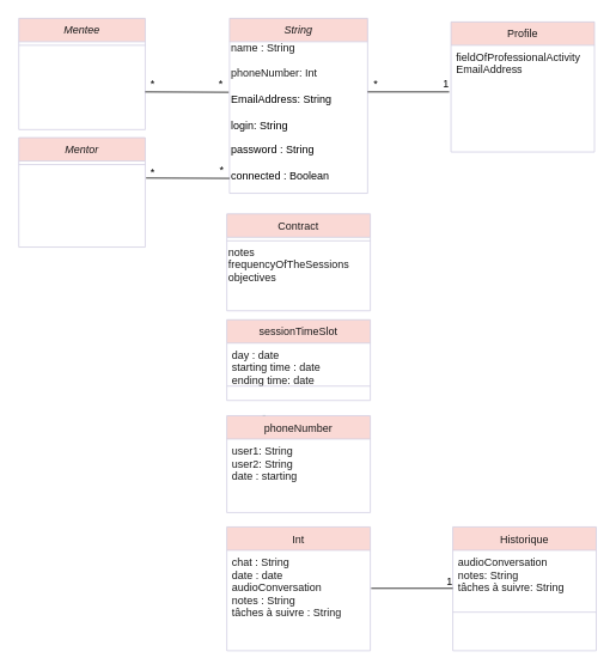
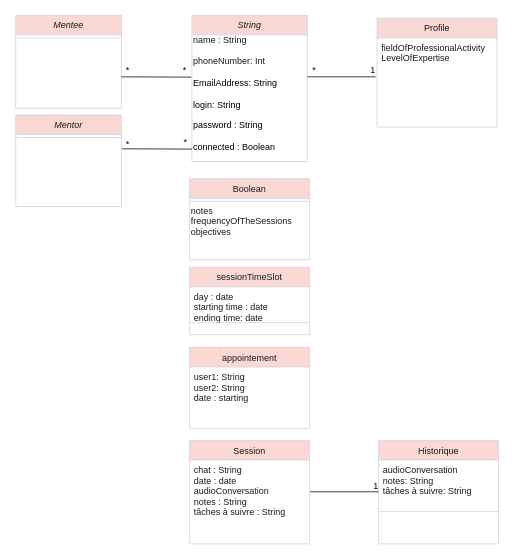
  <mxCell id="0" />
  <mxCell id="1" parent="0" />
  <mxCell id="2" value="String" style="swimlane;fontStyle=2;align=center;verticalAlign=top;childLayout=stackLayout;horizontal=1;startSize=26;horizontalStack=0;resizeParent=1;resizeLast=0;collapsible=1;marginBottom=0;rounded=0;shadow=0;strokeWidth=1;fillColor=#FAD9D5;strokeColor=#D0CEE2;fontColor=#1A1A1A;perimeterSpacing=1;" parent="1" vertex="1"><mxGeometry x="255" y="20" width="154" height="195" as="geometry"><mxRectangle x="230" y="140" width="160" height="26" as="alternateBounds" /></mxGeometry></mxCell>
  <mxCell id="3" value="&lt;span style=&quot;color: rgb(26 , 26 , 26)&quot;&gt;name : String&lt;br&gt;&lt;br&gt;&lt;/span&gt;&lt;span style=&quot;color: rgb(26 , 26 , 26)&quot;&gt;phoneNumber: Int&lt;br&gt;&lt;br&gt;&lt;/span&gt;EmailAddress: String&lt;div style=&quot;padding: 0px ; margin: 0px&quot;&gt;&lt;span&gt;&lt;br&gt;&lt;/span&gt;&lt;/div&gt;&lt;div style=&quot;padding: 0px ; margin: 0px&quot;&gt;&lt;span&gt;login: String&lt;/span&gt;&lt;br&gt;&lt;/div&gt;&lt;p style=&quot;line-height: 140%&quot;&gt;&lt;font style=&quot;font-size: 12px&quot;&gt;password : String&lt;/font&gt;&lt;/p&gt;&lt;p style=&quot;line-height: 140%&quot;&gt;&lt;font style=&quot;font-size: 12px&quot;&gt;connected : Boolean&lt;/font&gt;&lt;/p&gt;&lt;p&gt;&lt;/p&gt;" style="text;html=1;align=left;verticalAlign=middle;resizable=0;points=[];autosize=1;" parent="2" vertex="1"><mxGeometry y="26" width="154" height="169" as="geometry" /></mxCell>
- <mxCell id="4" value="Int" style="swimlane;fontStyle=0;align=center;verticalAlign=top;childLayout=stackLayout;horizontal=1;startSize=26;horizontalStack=0;resizeParent=1;resizeLast=0;collapsible=1;marginBottom=0;rounded=0;shadow=0;strokeWidth=1;fillColor=#FAD9D5;strokeColor=#D0CEE2;fontColor=#1A1A1A;" parent="1" vertex="1"><mxGeometry x="252" y="587" width="160" height="138" as="geometry"><mxRectangle x="130" y="380" width="160" height="26" as="alternateBounds" /></mxGeometry></mxCell>
+ <mxCell id="4" value="Session" style="swimlane;fontStyle=0;align=center;verticalAlign=top;childLayout=stackLayout;horizontal=1;startSize=26;horizontalStack=0;resizeParent=1;resizeLast=0;collapsible=1;marginBottom=0;rounded=0;shadow=0;strokeWidth=1;fillColor=#FAD9D5;strokeColor=#D0CEE2;fontColor=#1A1A1A;" parent="1" vertex="1"><mxGeometry x="252" y="587" width="160" height="138" as="geometry"><mxRectangle x="130" y="380" width="160" height="26" as="alternateBounds" /></mxGeometry></mxCell>
  <mxCell id="5" value="chat : String&#10;date : date&#10;audioConversation &#10;notes : String&#10;tâches à suivre : String" style="text;align=left;verticalAlign=top;spacingLeft=4;spacingRight=4;overflow=hidden;rotatable=0;points=[[0,0.5],[1,0.5]];portConstraint=eastwest;rounded=0;shadow=0;html=0;fontColor=#1A1A1A;" parent="4" vertex="1"><mxGeometry y="26" width="160" height="103" as="geometry" /></mxCell>
  <mxCell id="6" style="edgeStyle=orthogonalEdgeStyle;curved=0;rounded=1;sketch=0;orthogonalLoop=1;jettySize=auto;html=1;exitX=1;exitY=0.5;exitDx=0;exitDy=0;dashed=1;strokeColor=#09555B;fontColor=#1A1A1A;entryX=1;entryY=0.5;entryDx=0;entryDy=0;" parent="4" source="5" target="5" edge="1"><mxGeometry relative="1" as="geometry"><mxPoint x="160" y="84" as="targetPoint" /></mxGeometry></mxCell>
  <mxCell id="7" value="Profile" style="swimlane;fontStyle=0;align=center;verticalAlign=top;childLayout=stackLayout;horizontal=1;startSize=26;horizontalStack=0;resizeParent=1;resizeLast=0;collapsible=1;marginBottom=0;rounded=0;shadow=0;strokeWidth=1;fillColor=#FAD9D5;strokeColor=#D0CEE2;fontColor=#1A1A1A;" parent="1" vertex="1"><mxGeometry x="502" y="24" width="160" height="145" as="geometry"><mxRectangle x="340" y="380" width="170" height="26" as="alternateBounds" /></mxGeometry></mxCell>
- <mxCell id="8" value="fieldOfProfessionalActivity&#10;EmailAddress" style="text;align=left;verticalAlign=top;spacingLeft=4;spacingRight=4;overflow=hidden;rotatable=0;points=[[0,0.5],[1,0.5]];portConstraint=eastwest;fontColor=#1A1A1A;" parent="7" vertex="1"><mxGeometry y="26" width="160" height="34" as="geometry" /></mxCell>
- <mxCell id="9" value="Contract" style="swimlane;fontStyle=0;align=center;verticalAlign=top;childLayout=stackLayout;horizontal=1;startSize=26;horizontalStack=0;resizeParent=1;resizeLast=0;collapsible=1;marginBottom=0;rounded=0;shadow=0;strokeWidth=1;fillColor=#FAD9D5;strokeColor=#D0CEE2;fontColor=#1A1A1A;" parent="1" vertex="1"><mxGeometry x="252" y="238" width="160" height="108" as="geometry"><mxRectangle x="270" y="220" width="160" height="26" as="alternateBounds" /></mxGeometry></mxCell>
+ <mxCell id="8" value="fieldOfProfessionalActivity&#10;LevelOfExpertise" style="text;align=left;verticalAlign=top;spacingLeft=4;spacingRight=4;overflow=hidden;rotatable=0;points=[[0,0.5],[1,0.5]];portConstraint=eastwest;fontColor=#1A1A1A;" parent="7" vertex="1"><mxGeometry y="26" width="160" height="34" as="geometry" /></mxCell>
+ <mxCell id="9" value="Boolean" style="swimlane;fontStyle=0;align=center;verticalAlign=top;childLayout=stackLayout;horizontal=1;startSize=26;horizontalStack=0;resizeParent=1;resizeLast=0;collapsible=1;marginBottom=0;rounded=0;shadow=0;strokeWidth=1;fillColor=#FAD9D5;strokeColor=#D0CEE2;fontColor=#1A1A1A;" parent="1" vertex="1"><mxGeometry x="252" y="238" width="160" height="108" as="geometry"><mxRectangle x="270" y="220" width="160" height="26" as="alternateBounds" /></mxGeometry></mxCell>
  <mxCell id="10" value="" style="line;html=1;strokeWidth=1;align=left;verticalAlign=middle;spacingTop=-1;spacingLeft=3;spacingRight=3;rotatable=0;labelPosition=right;points=[];portConstraint=eastwest;fillColor=#FAD9D5;strokeColor=#D0CEE2;fontColor=#1A1A1A;" parent="9" vertex="1"><mxGeometry y="26" width="160" height="8" as="geometry" /></mxCell>
  <mxCell id="11" value="notes&lt;br&gt;frequencyOfTheSessions&lt;br&gt;objectives" style="text;html=1;align=left;verticalAlign=middle;resizable=0;points=[];autosize=1;fontColor=#1A1A1A;" parent="9" vertex="1"><mxGeometry y="34" width="160" height="45" as="geometry" /></mxCell>
  <mxCell id="12" value="sessionTimeSlot" style="swimlane;fontStyle=0;align=center;verticalAlign=top;childLayout=stackLayout;horizontal=1;startSize=26;horizontalStack=0;resizeParent=1;resizeLast=0;collapsible=1;marginBottom=0;rounded=0;shadow=0;strokeWidth=1;fillColor=#FAD9D5;strokeColor=#D0CEE2;fontColor=#1A1A1A;" parent="1" vertex="1"><mxGeometry x="252" y="356" width="160" height="90" as="geometry"><mxRectangle x="340" y="380" width="170" height="26" as="alternateBounds" /></mxGeometry></mxCell>
  <mxCell id="13" value="day : date&#10;starting time : date&#10;ending time: date&#10;available : boolean&#10;" style="text;align=left;verticalAlign=top;spacingLeft=4;spacingRight=4;overflow=hidden;rotatable=0;points=[[0,0.5],[1,0.5]];portConstraint=eastwest;fontColor=#1A1A1A;" parent="12" vertex="1"><mxGeometry y="26" width="160" height="44" as="geometry" /></mxCell>
  <mxCell id="14" value="" style="line;html=1;strokeWidth=1;align=left;verticalAlign=middle;spacingTop=-1;spacingLeft=3;spacingRight=3;rotatable=0;labelPosition=right;points=[];portConstraint=eastwest;fillColor=#FAD9D5;strokeColor=#D0CEE2;fontColor=#1A1A1A;" parent="12" vertex="1"><mxGeometry y="70" width="160" height="8" as="geometry" /></mxCell>
  <mxCell id="15" style="edgeStyle=orthogonalEdgeStyle;curved=0;rounded=1;sketch=0;orthogonalLoop=1;jettySize=auto;html=1;exitX=0.25;exitY=0;exitDx=0;exitDy=0;dashed=1;strokeColor=#09555B;fontColor=#1A1A1A;" parent="1" source="16" edge="1"><mxGeometry relative="1" as="geometry"><mxPoint x="300.009" y="490.094" as="targetPoint" /></mxGeometry></mxCell>
- <mxCell id="16" value="phoneNumber" style="swimlane;fontStyle=0;align=center;verticalAlign=top;childLayout=stackLayout;horizontal=1;startSize=26;horizontalStack=0;resizeParent=1;resizeLast=0;collapsible=1;marginBottom=0;rounded=0;shadow=0;strokeWidth=1;fillColor=#FAD9D5;strokeColor=#D0CEE2;fontColor=#1A1A1A;" parent="1" vertex="1"><mxGeometry x="252" y="463" width="160" height="108" as="geometry"><mxRectangle x="340" y="380" width="170" height="26" as="alternateBounds" /></mxGeometry></mxCell>
+ <mxCell id="16" value="appointement" style="swimlane;fontStyle=0;align=center;verticalAlign=top;childLayout=stackLayout;horizontal=1;startSize=26;horizontalStack=0;resizeParent=1;resizeLast=0;collapsible=1;marginBottom=0;rounded=0;shadow=0;strokeWidth=1;fillColor=#FAD9D5;strokeColor=#D0CEE2;fontColor=#1A1A1A;" parent="1" vertex="1"><mxGeometry x="252" y="463" width="160" height="108" as="geometry"><mxRectangle x="340" y="380" width="170" height="26" as="alternateBounds" /></mxGeometry></mxCell>
  <mxCell id="17" value="user1: String&#10;user2: String&#10;date : starting&#10;" style="text;align=left;verticalAlign=top;spacingLeft=4;spacingRight=4;overflow=hidden;rotatable=0;points=[[0,0.5],[1,0.5]];portConstraint=eastwest;fontColor=#1A1A1A;" parent="16" vertex="1"><mxGeometry y="26" width="160" height="74" as="geometry" /></mxCell>
  <mxCell id="18" value="Mentor" style="swimlane;fontStyle=2;align=center;verticalAlign=top;childLayout=stackLayout;horizontal=1;startSize=26;horizontalStack=0;resizeParent=1;resizeLast=0;collapsible=1;marginBottom=0;rounded=0;shadow=0;strokeWidth=1;fillColor=#FAD9D5;strokeColor=#D0CEE2;fontColor=#1A1A1A;" parent="1" vertex="1"><mxGeometry x="20" y="153" width="141" height="122" as="geometry"><mxRectangle x="230" y="140" width="160" height="26" as="alternateBounds" /></mxGeometry></mxCell>
  <mxCell id="19" value="" style="line;html=1;strokeWidth=1;align=left;verticalAlign=middle;spacingTop=-1;spacingLeft=3;spacingRight=3;rotatable=0;labelPosition=right;points=[];portConstraint=eastwest;fillColor=#FAD9D5;strokeColor=#D0CEE2;fontColor=#1A1A1A;" parent="18" vertex="1"><mxGeometry y="26" width="141" height="8" as="geometry" /></mxCell>
  <mxCell id="20" value="Mentee" style="swimlane;fontStyle=2;align=center;verticalAlign=top;childLayout=stackLayout;horizontal=1;startSize=26;horizontalStack=0;resizeParent=1;resizeLast=0;collapsible=1;marginBottom=0;rounded=0;shadow=0;strokeWidth=1;fillColor=#FAD9D5;strokeColor=#D0CEE2;fontColor=#1A1A1A;" parent="1" vertex="1"><mxGeometry x="20" y="20" width="141" height="124" as="geometry"><mxRectangle x="230" y="140" width="160" height="26" as="alternateBounds" /></mxGeometry></mxCell>
  <mxCell id="21" value="" style="line;html=1;strokeWidth=1;align=left;verticalAlign=middle;spacingTop=-1;spacingLeft=3;spacingRight=3;rotatable=0;labelPosition=right;points=[];portConstraint=eastwest;fillColor=#FAD9D5;strokeColor=#D0CEE2;fontColor=#1A1A1A;" parent="20" vertex="1"><mxGeometry y="26" width="141" height="8" as="geometry" /></mxCell>
  <mxCell id="22" value="Historique" style="swimlane;fontStyle=0;align=center;verticalAlign=top;childLayout=stackLayout;horizontal=1;startSize=26;horizontalStack=0;resizeParent=1;resizeLast=0;collapsible=1;marginBottom=0;rounded=0;shadow=0;strokeWidth=1;fillColor=#FAD9D5;strokeColor=#D0CEE2;fontColor=#1A1A1A;" parent="1" vertex="1"><mxGeometry x="504" y="587" width="160" height="138" as="geometry"><mxRectangle x="130" y="380" width="160" height="26" as="alternateBounds" /></mxGeometry></mxCell>
  <mxCell id="23" value="audioConversation&#10;notes: String&#10;tâches à suivre: String" style="text;align=left;verticalAlign=top;spacingLeft=4;spacingRight=4;overflow=hidden;rotatable=0;points=[[0,0.5],[1,0.5]];portConstraint=eastwest;rounded=0;shadow=0;html=0;fontColor=#1A1A1A;" parent="22" vertex="1"><mxGeometry y="26" width="160" height="68" as="geometry" /></mxCell>
  <mxCell id="24" value="" style="line;html=1;strokeWidth=1;align=left;verticalAlign=middle;spacingTop=-1;spacingLeft=3;spacingRight=3;rotatable=0;labelPosition=right;points=[];portConstraint=eastwest;fillColor=#FAD9D5;strokeColor=#D0CEE2;fontColor=#1A1A1A;" parent="22" vertex="1"><mxGeometry y="94" width="160" height="2" as="geometry" /></mxCell>
  <mxCell id="25" value="" style="endArrow=none;html=1;rounded=0;strokeColor=#000000;" parent="1" edge="1"><mxGeometry relative="1" as="geometry"><mxPoint x="409" y="102" as="sourcePoint" /><mxPoint x="500" y="102" as="targetPoint" /></mxGeometry></mxCell>
  <mxCell id="26" value="1" style="resizable=0;html=1;align=right;verticalAlign=bottom;" parent="25" connectable="0" vertex="1"><mxGeometry x="1" relative="1" as="geometry" /></mxCell>
  <mxCell id="27" value="*" style="text;html=1;align=center;verticalAlign=middle;resizable=0;points=[];autosize=1;" parent="1" vertex="1"><mxGeometry x="410" y="84" width="15" height="18" as="geometry" /></mxCell>
  <mxCell id="28" value="" style="endArrow=none;html=1;rounded=0;strokeColor=#000000;entryX=-0.006;entryY=0.146;entryDx=0;entryDy=0;entryPerimeter=0;" parent="1" edge="1"><mxGeometry relative="1" as="geometry"><mxPoint x="161" y="102" as="sourcePoint" /><mxPoint x="254.076" y="102.38" as="targetPoint" /></mxGeometry></mxCell>
  <mxCell id="29" value="*" style="resizable=0;html=1;align=right;verticalAlign=bottom;" parent="28" connectable="0" vertex="1"><mxGeometry x="1" relative="1" as="geometry"><mxPoint x="-6" y="-0.38" as="offset" /></mxGeometry></mxCell>
  <mxCell id="30" value="*" style="text;html=1;align=center;verticalAlign=middle;resizable=0;points=[];autosize=1;" parent="1" vertex="1"><mxGeometry x="161" y="84" width="15" height="18" as="geometry" /></mxCell>
  <mxCell id="31" value="" style="endArrow=none;html=1;rounded=0;strokeColor=#000000;entryX=-0.006;entryY=0.146;entryDx=0;entryDy=0;entryPerimeter=0;" parent="1" edge="1"><mxGeometry relative="1" as="geometry"><mxPoint x="161.92" y="198" as="sourcePoint" /><mxPoint x="254.996" y="198.38" as="targetPoint" /></mxGeometry></mxCell>
  <mxCell id="32" value="*" style="resizable=0;html=1;align=right;verticalAlign=bottom;" parent="31" connectable="0" vertex="1"><mxGeometry x="1" relative="1" as="geometry"><mxPoint x="-6" y="-0.38" as="offset" /></mxGeometry></mxCell>
  <mxCell id="33" value="*" style="text;html=1;align=center;verticalAlign=middle;resizable=0;points=[];autosize=1;" parent="1" vertex="1"><mxGeometry x="161" y="183" width="15" height="18" as="geometry" /></mxCell>
  <mxCell id="34" value="" style="endArrow=none;html=1;rounded=0;strokeColor=#000000;" edge="1" parent="1"><mxGeometry relative="1" as="geometry"><mxPoint x="413" y="655.5" as="sourcePoint" /><mxPoint x="504" y="655.5" as="targetPoint" /></mxGeometry></mxCell>
  <mxCell id="35" value="1" style="resizable=0;html=1;align=right;verticalAlign=bottom;" connectable="0" vertex="1" parent="34"><mxGeometry x="1" relative="1" as="geometry" /></mxCell>
